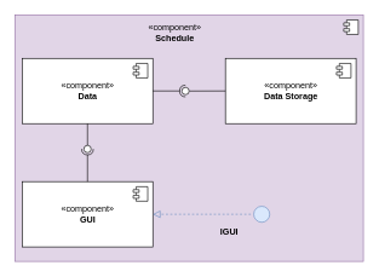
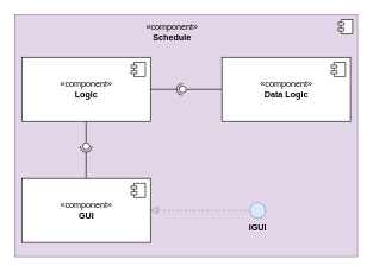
  <mxCell id="0" />
  <mxCell id="1" parent="0" />
  <mxCell id="2" value="" style="html=1;dropTarget=0;fillColor=#e1d5e7;strokeColor=#9673a6;" vertex="1" parent="1"><mxGeometry x="20" y="20" width="480" height="340" as="geometry" /></mxCell>
  <mxCell id="3" value="" style="shape=component;jettyWidth=8;jettyHeight=4;" vertex="1" parent="2"><mxGeometry x="1" width="20" height="20" relative="1" as="geometry"><mxPoint x="-27" y="7" as="offset" /></mxGeometry></mxCell>
- <mxCell id="4" value="«&lt;span&gt;component&lt;/span&gt;»&lt;br&gt;&lt;span style=&quot;font-size: 12px&quot;&gt;&lt;b&gt;Data&lt;/b&gt;&lt;/span&gt;" style="html=1;dropTarget=0;" vertex="1" parent="1"><mxGeometry x="30" y="80" width="180" height="90" as="geometry" /></mxCell>
+ <mxCell id="4" value="«&lt;span&gt;component&lt;/span&gt;»&lt;br&gt;&lt;span style=&quot;font-size: 12px&quot;&gt;&lt;b&gt;Logic&lt;/b&gt;&lt;/span&gt;" style="html=1;dropTarget=0;" vertex="1" parent="1"><mxGeometry x="30" y="80" width="180" height="90" as="geometry" /></mxCell>
  <mxCell id="5" value="" style="shape=component;jettyWidth=8;jettyHeight=4;" vertex="1" parent="4"><mxGeometry x="1" width="20" height="20" relative="1" as="geometry"><mxPoint x="-27" y="7" as="offset" /></mxGeometry></mxCell>
  <mxCell id="6" value="«&lt;span&gt;component&lt;/span&gt;»&lt;br&gt;&lt;span style=&quot;font-size: 12px&quot;&gt;&lt;b&gt;GUI&lt;/b&gt;&lt;/span&gt;" style="html=1;dropTarget=0;" vertex="1" parent="1"><mxGeometry x="30" y="250" width="180" height="90" as="geometry" /></mxCell>
  <mxCell id="7" value="" style="shape=component;jettyWidth=8;jettyHeight=4;" vertex="1" parent="6"><mxGeometry x="1" width="20" height="20" relative="1" as="geometry"><mxPoint x="-27" y="7" as="offset" /></mxGeometry></mxCell>
- <mxCell id="8" value="«&lt;span&gt;component&lt;/span&gt;»&lt;br&gt;&lt;span style=&quot;font-size: 12px&quot;&gt;&lt;b&gt;Data Storage&lt;/b&gt;&lt;/span&gt;" style="html=1;dropTarget=0;" vertex="1" parent="1"><mxGeometry x="310" y="80" width="180" height="90" as="geometry" /></mxCell>
+ <mxCell id="8" value="«&lt;span&gt;component&lt;/span&gt;»&lt;br&gt;&lt;span style=&quot;font-size: 12px&quot;&gt;&lt;b&gt;Data Logic&lt;/b&gt;&lt;/span&gt;" style="html=1;dropTarget=0;" vertex="1" parent="1"><mxGeometry x="310" y="80" width="180" height="90" as="geometry" /></mxCell>
  <mxCell id="9" value="" style="shape=component;jettyWidth=8;jettyHeight=4;" vertex="1" parent="8"><mxGeometry x="1" width="20" height="20" relative="1" as="geometry"><mxPoint x="-27" y="7" as="offset" /></mxGeometry></mxCell>
  <mxCell id="10" value="«component»&lt;br&gt;&lt;b&gt;Schedule&lt;/b&gt;" style="text;html=1;align=center;verticalAlign=middle;resizable=0;points=[];autosize=1;" vertex="1" parent="1"><mxGeometry x="195" y="30" width="90" height="30" as="geometry" /></mxCell>
  <mxCell id="11" value="" style="rounded=0;orthogonalLoop=1;jettySize=auto;html=1;endArrow=none;endFill=0;exitX=0.5;exitY=1;exitDx=0;exitDy=0;" edge="1" target="13" parent="1" source="4"><mxGeometry relative="1" as="geometry"><mxPoint x="100" y="205" as="sourcePoint" /></mxGeometry></mxCell>
  <mxCell id="12" value="" style="rounded=0;orthogonalLoop=1;jettySize=auto;html=1;endArrow=halfCircle;endFill=0;entryX=0.5;entryY=0.5;entryDx=0;entryDy=0;endSize=6;strokeWidth=1;exitX=0.5;exitY=0;exitDx=0;exitDy=0;" edge="1" target="13" parent="1" source="6"><mxGeometry relative="1" as="geometry"><mxPoint x="140" y="205" as="sourcePoint" /></mxGeometry></mxCell>
  <mxCell id="13" value="" style="ellipse;whiteSpace=wrap;html=1;fontFamily=Helvetica;fontSize=12;fontColor=#000000;align=center;strokeColor=#000000;fillColor=#ffffff;points=[];aspect=fixed;resizable=0;" vertex="1" parent="1"><mxGeometry x="115" y="200" width="10" height="10" as="geometry" /></mxCell>
  <mxCell id="14" value="" style="rounded=0;orthogonalLoop=1;jettySize=auto;html=1;endArrow=none;endFill=0;exitX=0;exitY=0.5;exitDx=0;exitDy=0;" edge="1" target="16" parent="1" source="8"><mxGeometry relative="1" as="geometry"><mxPoint x="235" y="125" as="sourcePoint" /></mxGeometry></mxCell>
  <mxCell id="15" value="" style="rounded=0;orthogonalLoop=1;jettySize=auto;html=1;endArrow=halfCircle;endFill=0;entryX=0.5;entryY=0.5;entryDx=0;entryDy=0;endSize=6;strokeWidth=1;exitX=1;exitY=0.5;exitDx=0;exitDy=0;" edge="1" target="16" parent="1" source="4"><mxGeometry relative="1" as="geometry"><mxPoint x="275" y="125" as="sourcePoint" /><Array as="points" /></mxGeometry></mxCell>
  <mxCell id="16" value="" style="ellipse;whiteSpace=wrap;html=1;fontFamily=Helvetica;fontSize=12;fontColor=#000000;align=center;strokeColor=#000000;fillColor=#ffffff;points=[];aspect=fixed;resizable=0;" vertex="1" parent="1"><mxGeometry x="250" y="120" width="10" height="10" as="geometry" /></mxCell>
  <mxCell id="17" value="" style="ellipse;html=1;shape=startState;fillColor=#dae8fc;strokeColor=#6C8EBF;" vertex="1" parent="1"><mxGeometry x="345" y="280" width="30" height="30" as="geometry" /></mxCell>
  <mxCell id="18" value="" style="edgeStyle=orthogonalEdgeStyle;html=1;verticalAlign=bottom;endArrow=block;endSize=8;strokeColor=#6c8ebf;entryX=1;entryY=0.5;entryDx=0;entryDy=0;fillColor=#dae8fc;dashed=1;endFill=0;" edge="1" source="17" parent="1" target="6"><mxGeometry relative="1" as="geometry"><mxPoint x="275" y="365" as="targetPoint" /></mxGeometry></mxCell>
- <mxCell id="19" value="&lt;b&gt;IGUI&lt;/b&gt;" style="text;html=1;align=center;verticalAlign=middle;resizable=0;points=[];autosize=1;" vertex="1" parent="1"><mxGeometry x="295" y="310" width="40" height="20" as="geometry" /></mxCell>
+ <mxCell id="19" value="&lt;b&gt;IGUI&lt;/b&gt;" style="text;html=1;align=center;verticalAlign=middle;resizable=0;points=[];autosize=1;" vertex="1" parent="1"><mxGeometry x="340" y="310" width="40" height="20" as="geometry" /></mxCell>
